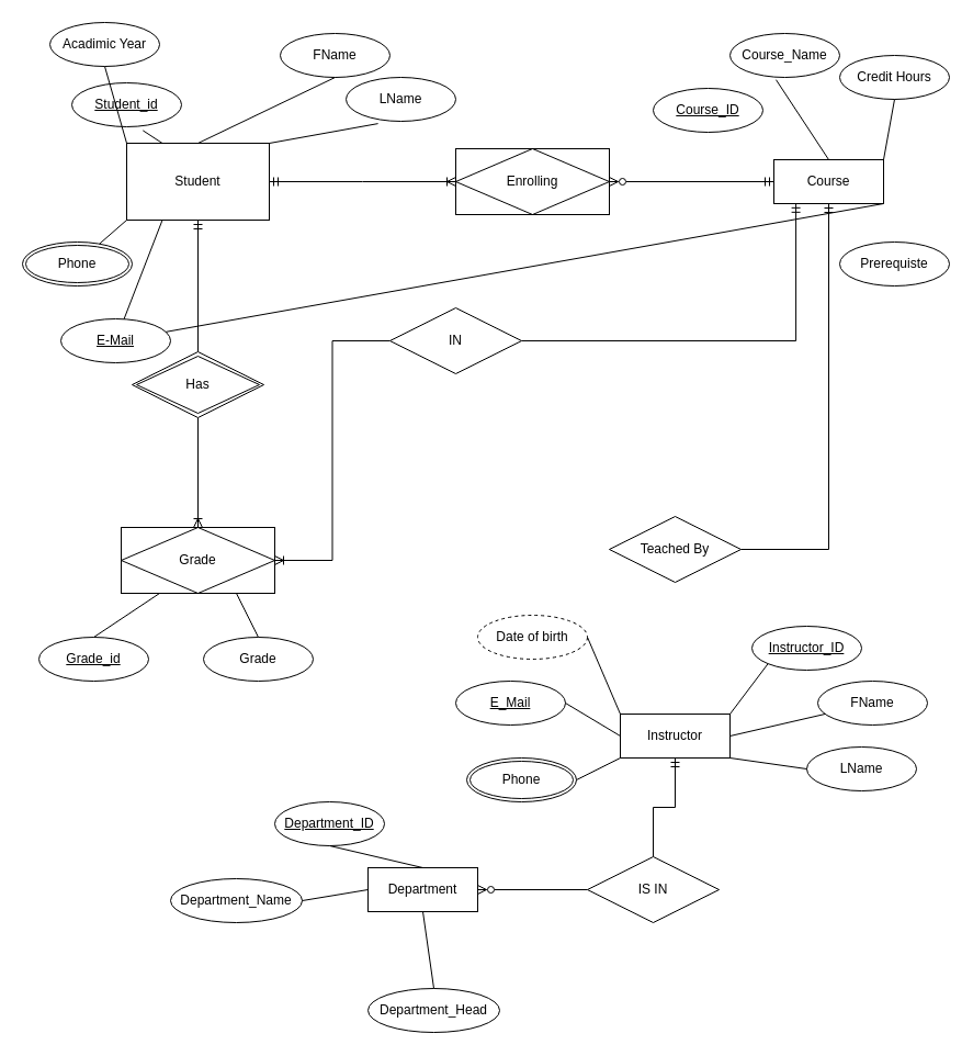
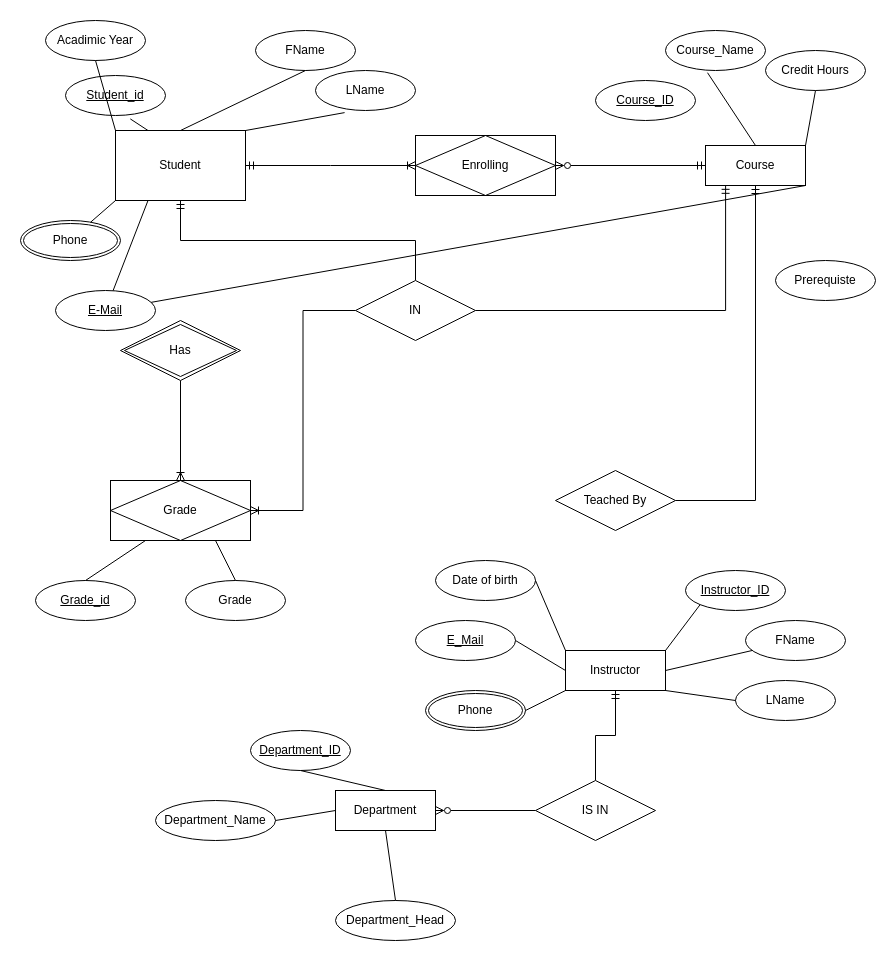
  <mxCell id="0" />
  <mxCell id="1" parent="0" />
- <mxCell id="2" style="edgeStyle=orthogonalEdgeStyle;rounded=0;orthogonalLoop=1;jettySize=auto;html=1;exitX=0.5;exitY=1;exitDx=0;exitDy=0;endArrow=none;endFill=0;startArrow=ERmandOne;startFill=0;" parent="1" source="3" target="28" edge="1"><mxGeometry relative="1" as="geometry" /></mxCell>
+ <mxCell id="2" style="edgeStyle=orthogonalEdgeStyle;rounded=0;orthogonalLoop=1;jettySize=auto;html=1;exitX=0.5;exitY=1;exitDx=0;exitDy=0;endArrow=none;endFill=0;startArrow=ERmandOne;startFill=0;" parent="1" source="3" target="36" edge="1"><mxGeometry relative="1" as="geometry" /></mxCell>
  <mxCell id="3" value="Student" style="whiteSpace=wrap;html=1;align=center;" parent="1" vertex="1"><mxGeometry x="115" y="130" width="130" height="70" as="geometry" /></mxCell>
  <mxCell id="4" value="Student_id" style="ellipse;whiteSpace=wrap;html=1;align=center;fontStyle=4;" parent="1" vertex="1"><mxGeometry x="65" y="75" width="100" height="40" as="geometry" /></mxCell>
  <mxCell id="5" value="Acadimic Year" style="ellipse;whiteSpace=wrap;html=1;align=center;" parent="1" vertex="1"><mxGeometry x="45" y="20" width="100" height="40" as="geometry" /></mxCell>
  <mxCell id="6" value="LName" style="ellipse;whiteSpace=wrap;html=1;align=center;" parent="1" vertex="1"><mxGeometry x="315" y="70" width="100" height="40" as="geometry" /></mxCell>
  <mxCell id="7" value="FName" style="ellipse;whiteSpace=wrap;html=1;align=center;" parent="1" vertex="1"><mxGeometry x="255" y="30" width="100" height="40" as="geometry" /></mxCell>
  <mxCell id="8" value="E-Mail" style="ellipse;whiteSpace=wrap;html=1;align=center;fontStyle=4;" parent="1" vertex="1"><mxGeometry x="55" y="290" width="100" height="40" as="geometry" /></mxCell>
  <mxCell id="9" value="Phone" style="ellipse;shape=doubleEllipse;margin=3;whiteSpace=wrap;html=1;align=center;" parent="1" vertex="1"><mxGeometry x="20" y="220" width="100" height="40" as="geometry" /></mxCell>
  <mxCell id="10" style="edgeStyle=orthogonalEdgeStyle;rounded=0;orthogonalLoop=1;jettySize=auto;html=1;exitX=1;exitY=0.5;exitDx=0;exitDy=0;startArrow=ERzeroToMany;startFill=0;endArrow=ERmandOne;endFill=0;" parent="1" source="11" target="19" edge="1"><mxGeometry relative="1" as="geometry" /></mxCell>
  <mxCell id="11" value="Enrolling" style="shape=associativeEntity;whiteSpace=wrap;html=1;align=center;" parent="1" vertex="1"><mxGeometry x="415" y="135" width="140" height="60" as="geometry" /></mxCell>
  <mxCell id="12" style="edgeStyle=orthogonalEdgeStyle;rounded=0;orthogonalLoop=1;jettySize=auto;html=1;endArrow=ERoneToMany;endFill=0;startArrow=ERmandOne;startFill=0;" parent="1" source="3" edge="1"><mxGeometry relative="1" as="geometry"><mxPoint x="415" y="165" as="targetPoint" /></mxGeometry></mxCell>
  <mxCell id="13" value="" style="endArrow=none;html=1;rounded=0;entryX=0;entryY=1;entryDx=0;entryDy=0;" parent="1" source="9" target="3" edge="1"><mxGeometry relative="1" as="geometry"><mxPoint x="355" y="250" as="sourcePoint" /><mxPoint x="515" y="250" as="targetPoint" /></mxGeometry></mxCell>
  <mxCell id="14" value="" style="endArrow=none;html=1;rounded=0;entryX=0.291;entryY=1.053;entryDx=0;entryDy=0;exitX=1;exitY=0;exitDx=0;exitDy=0;entryPerimeter=0;" parent="1" source="3" target="6" edge="1"><mxGeometry relative="1" as="geometry"><mxPoint x="225" y="100" as="sourcePoint" /><mxPoint x="385" y="100" as="targetPoint" /></mxGeometry></mxCell>
  <mxCell id="15" value="" style="endArrow=none;html=1;rounded=0;exitX=0.5;exitY=1;exitDx=0;exitDy=0;entryX=0.5;entryY=0;entryDx=0;entryDy=0;" parent="1" source="7" target="3" edge="1"><mxGeometry relative="1" as="geometry"><mxPoint x="145" y="100" as="sourcePoint" /><mxPoint x="305" y="100" as="targetPoint" /></mxGeometry></mxCell>
  <mxCell id="16" value="" style="endArrow=none;html=1;rounded=0;exitX=0.648;exitY=1.085;exitDx=0;exitDy=0;exitPerimeter=0;entryX=0.25;entryY=0;entryDx=0;entryDy=0;" parent="1" source="4" target="3" edge="1"><mxGeometry relative="1" as="geometry"><mxPoint x="100" y="110" as="sourcePoint" /><mxPoint x="260" y="110" as="targetPoint" /></mxGeometry></mxCell>
  <mxCell id="17" value="" style="endArrow=none;html=1;rounded=0;entryX=0.25;entryY=1;entryDx=0;entryDy=0;" parent="1" source="8" target="3" edge="1"><mxGeometry relative="1" as="geometry"><mxPoint x="95" y="189.5" as="sourcePoint" /><mxPoint x="255" y="189.5" as="targetPoint" /></mxGeometry></mxCell>
  <mxCell id="18" value="" style="endArrow=none;html=1;rounded=0;exitX=0.5;exitY=1;exitDx=0;exitDy=0;entryX=0;entryY=0;entryDx=0;entryDy=0;" parent="1" source="5" target="3" edge="1"><mxGeometry relative="1" as="geometry"><mxPoint x="65" y="110" as="sourcePoint" /><mxPoint x="225" y="110" as="targetPoint" /></mxGeometry></mxCell>
  <mxCell id="19" value="Course" style="whiteSpace=wrap;html=1;align=center;" parent="1" vertex="1"><mxGeometry x="705" y="145" width="100" height="40" as="geometry" /></mxCell>
  <mxCell id="20" value="Course_ID" style="ellipse;whiteSpace=wrap;html=1;align=center;fontStyle=4;" parent="1" vertex="1"><mxGeometry x="595" y="80" width="100" height="40" as="geometry" /></mxCell>
- <mxCell id="21" value="Prerequiste" style="ellipse;whiteSpace=wrap;html=1;align=center;" parent="1" vertex="1"><mxGeometry x="765" y="220" width="100" height="40" as="geometry" /></mxCell>
+ <mxCell id="21" value="Prerequiste" style="ellipse;whiteSpace=wrap;html=1;align=center;" parent="1" vertex="1"><mxGeometry x="775" y="260" width="100" height="40" as="geometry" /></mxCell>
  <mxCell id="22" value="Course_Name" style="ellipse;whiteSpace=wrap;html=1;align=center;" parent="1" vertex="1"><mxGeometry x="665" y="30" width="100" height="40" as="geometry" /></mxCell>
  <mxCell id="23" value="Credit Hours" style="ellipse;whiteSpace=wrap;html=1;align=center;" parent="1" vertex="1"><mxGeometry x="765" y="50" width="100" height="40" as="geometry" /></mxCell>
  <mxCell id="24" value="" style="endArrow=none;html=1;rounded=0;exitX=1;exitY=1;exitDx=0;exitDy=0;" parent="1" source="19" target="8" edge="1"><mxGeometry relative="1" as="geometry"><mxPoint x="755" y="220" as="sourcePoint" /><mxPoint x="895" y="220" as="targetPoint" /></mxGeometry></mxCell>
  <mxCell id="25" value="" style="endArrow=none;html=1;rounded=0;entryX=0.42;entryY=1.055;entryDx=0;entryDy=0;entryPerimeter=0;exitX=0.5;exitY=0;exitDx=0;exitDy=0;" parent="1" source="19" target="22" edge="1"><mxGeometry relative="1" as="geometry"><mxPoint x="505" y="340" as="sourcePoint" /><mxPoint x="665" y="340" as="targetPoint" /></mxGeometry></mxCell>
  <mxCell id="26" value="" style="endArrow=none;html=1;rounded=0;exitX=0.5;exitY=1;exitDx=0;exitDy=0;entryX=1;entryY=0;entryDx=0;entryDy=0;" parent="1" source="23" target="19" edge="1"><mxGeometry relative="1" as="geometry"><mxPoint x="355" y="250" as="sourcePoint" /><mxPoint x="515" y="250" as="targetPoint" /></mxGeometry></mxCell>
  <mxCell id="27" style="edgeStyle=orthogonalEdgeStyle;rounded=0;orthogonalLoop=1;jettySize=auto;html=1;endArrow=ERoneToMany;endFill=0;" parent="1" source="28" target="30" edge="1"><mxGeometry relative="1" as="geometry" /></mxCell>
  <mxCell id="28" value="Has" style="shape=rhombus;double=1;perimeter=rhombusPerimeter;whiteSpace=wrap;html=1;align=center;" parent="1" vertex="1"><mxGeometry x="120" y="320" width="120" height="60" as="geometry" /></mxCell>
  <mxCell id="29" style="edgeStyle=orthogonalEdgeStyle;rounded=0;orthogonalLoop=1;jettySize=auto;html=1;entryX=0;entryY=0.5;entryDx=0;entryDy=0;startArrow=ERoneToMany;startFill=0;endArrow=none;endFill=0;" parent="1" source="30" target="36" edge="1"><mxGeometry relative="1" as="geometry" /></mxCell>
  <mxCell id="30" value="Grade" style="shape=associativeEntity;whiteSpace=wrap;html=1;align=center;" parent="1" vertex="1"><mxGeometry x="110" y="480" width="140" height="60" as="geometry" /></mxCell>
  <mxCell id="31" value="Grade" style="ellipse;whiteSpace=wrap;html=1;align=center;" parent="1" vertex="1"><mxGeometry x="185" y="580" width="100" height="40" as="geometry" /></mxCell>
  <mxCell id="32" value="Grade_id" style="ellipse;whiteSpace=wrap;html=1;align=center;fontStyle=4;" parent="1" vertex="1"><mxGeometry x="35" y="580" width="100" height="40" as="geometry" /></mxCell>
  <mxCell id="33" value="" style="endArrow=none;html=1;rounded=0;entryX=0.5;entryY=0;entryDx=0;entryDy=0;exitX=0.25;exitY=1;exitDx=0;exitDy=0;" parent="1" source="30" target="32" edge="1"><mxGeometry relative="1" as="geometry"><mxPoint x="355" y="450" as="sourcePoint" /><mxPoint x="515" y="450" as="targetPoint" /></mxGeometry></mxCell>
  <mxCell id="34" value="" style="endArrow=none;html=1;rounded=0;exitX=0.5;exitY=0;exitDx=0;exitDy=0;entryX=0.75;entryY=1;entryDx=0;entryDy=0;" parent="1" source="31" target="30" edge="1"><mxGeometry relative="1" as="geometry"><mxPoint x="355" y="450" as="sourcePoint" /><mxPoint x="515" y="450" as="targetPoint" /></mxGeometry></mxCell>
  <mxCell id="35" style="edgeStyle=orthogonalEdgeStyle;rounded=0;orthogonalLoop=1;jettySize=auto;html=1;exitX=1;exitY=0.5;exitDx=0;exitDy=0;endArrow=ERmandOne;endFill=0;startArrow=none;startFill=0;entryX=0.201;entryY=0.996;entryDx=0;entryDy=0;entryPerimeter=0;" parent="1" source="36" target="19" edge="1"><mxGeometry relative="1" as="geometry"><mxPoint x="725" y="190" as="targetPoint" /></mxGeometry></mxCell>
  <mxCell id="36" value="IN" style="shape=rhombus;perimeter=rhombusPerimeter;whiteSpace=wrap;html=1;align=center;rotation=0;" parent="1" vertex="1"><mxGeometry x="355" y="280" width="120" height="60" as="geometry" /></mxCell>
  <mxCell id="37" style="edgeStyle=orthogonalEdgeStyle;rounded=0;orthogonalLoop=1;jettySize=auto;html=1;endArrow=ERmandOne;endFill=0;" parent="1" source="38" target="19" edge="1"><mxGeometry relative="1" as="geometry" /></mxCell>
  <mxCell id="38" value="Teached By" style="shape=rhombus;perimeter=rhombusPerimeter;whiteSpace=wrap;html=1;align=center;" parent="1" vertex="1"><mxGeometry x="555" y="470" width="120" height="60" as="geometry" /></mxCell>
  <mxCell id="39" value="Instructor" style="whiteSpace=wrap;html=1;align=center;" parent="1" vertex="1"><mxGeometry x="565" y="650" width="100" height="40" as="geometry" /></mxCell>
- <mxCell id="40" value="Date of birth" style="ellipse;whiteSpace=wrap;html=1;align=center;dashed=1;" parent="1" vertex="1"><mxGeometry x="435" y="560" width="100" height="40" as="geometry" /></mxCell>
+ <mxCell id="40" value="Date of birth" style="ellipse;whiteSpace=wrap;html=1;align=center;" parent="1" vertex="1"><mxGeometry x="435" y="560" width="100" height="40" as="geometry" /></mxCell>
  <mxCell id="41" value="LName" style="ellipse;whiteSpace=wrap;html=1;align=center;" parent="1" vertex="1"><mxGeometry x="735" y="680" width="100" height="40" as="geometry" /></mxCell>
  <mxCell id="42" value="FName" style="ellipse;whiteSpace=wrap;html=1;align=center;" parent="1" vertex="1"><mxGeometry x="745" y="620" width="100" height="40" as="geometry" /></mxCell>
  <mxCell id="43" value="E_Mail" style="ellipse;whiteSpace=wrap;html=1;align=center;fontStyle=4;" parent="1" vertex="1"><mxGeometry x="415" y="620" width="100" height="40" as="geometry" /></mxCell>
  <mxCell id="44" value="Instructor_ID" style="ellipse;whiteSpace=wrap;html=1;align=center;fontStyle=4;" parent="1" vertex="1"><mxGeometry x="685" y="570" width="100" height="40" as="geometry" /></mxCell>
  <mxCell id="45" value="Phone" style="ellipse;shape=doubleEllipse;margin=3;whiteSpace=wrap;html=1;align=center;" parent="1" vertex="1"><mxGeometry x="425" y="690" width="100" height="40" as="geometry" /></mxCell>
  <mxCell id="46" value="" style="endArrow=none;html=1;rounded=0;entryX=0;entryY=0.5;entryDx=0;entryDy=0;exitX=1;exitY=1;exitDx=0;exitDy=0;" parent="1" source="39" target="41" edge="1"><mxGeometry relative="1" as="geometry"><mxPoint x="525" y="760" as="sourcePoint" /><mxPoint x="685" y="760" as="targetPoint" /></mxGeometry></mxCell>
  <mxCell id="47" value="" style="endArrow=none;html=1;rounded=0;exitX=1;exitY=0.5;exitDx=0;exitDy=0;" parent="1" source="39" target="42" edge="1"><mxGeometry relative="1" as="geometry"><mxPoint x="585" y="639.5" as="sourcePoint" /><mxPoint x="745" y="639.5" as="targetPoint" /></mxGeometry></mxCell>
  <mxCell id="48" value="" style="endArrow=none;html=1;rounded=0;exitX=0;exitY=1;exitDx=0;exitDy=0;entryX=1;entryY=0;entryDx=0;entryDy=0;" parent="1" source="44" target="39" edge="1"><mxGeometry relative="1" as="geometry"><mxPoint x="575" y="560" as="sourcePoint" /><mxPoint x="735" y="560" as="targetPoint" /></mxGeometry></mxCell>
  <mxCell id="49" value="" style="endArrow=none;html=1;rounded=0;exitX=1;exitY=0.5;exitDx=0;exitDy=0;entryX=0;entryY=1;entryDx=0;entryDy=0;" parent="1" source="45" target="39" edge="1"><mxGeometry relative="1" as="geometry"><mxPoint x="575" y="560" as="sourcePoint" /><mxPoint x="735" y="560" as="targetPoint" /></mxGeometry></mxCell>
  <mxCell id="50" value="" style="endArrow=none;html=1;rounded=0;exitX=1;exitY=0.5;exitDx=0;exitDy=0;entryX=0;entryY=0.5;entryDx=0;entryDy=0;" parent="1" source="43" target="39" edge="1"><mxGeometry relative="1" as="geometry"><mxPoint x="575" y="560" as="sourcePoint" /><mxPoint x="735" y="560" as="targetPoint" /></mxGeometry></mxCell>
  <mxCell id="51" value="" style="endArrow=none;html=1;rounded=0;entryX=1;entryY=0.5;entryDx=0;entryDy=0;exitX=0;exitY=0;exitDx=0;exitDy=0;" parent="1" source="39" target="40" edge="1"><mxGeometry relative="1" as="geometry"><mxPoint x="575" y="560" as="sourcePoint" /><mxPoint x="735" y="560" as="targetPoint" /></mxGeometry></mxCell>
  <mxCell id="52" style="edgeStyle=orthogonalEdgeStyle;rounded=0;orthogonalLoop=1;jettySize=auto;html=1;entryX=0.5;entryY=1;entryDx=0;entryDy=0;endArrow=ERmandOne;endFill=0;" parent="1" source="54" target="39" edge="1"><mxGeometry relative="1" as="geometry" /></mxCell>
  <mxCell id="53" style="edgeStyle=orthogonalEdgeStyle;rounded=0;orthogonalLoop=1;jettySize=auto;html=1;endArrow=ERzeroToMany;endFill=0;" parent="1" source="54" target="55" edge="1"><mxGeometry relative="1" as="geometry" /></mxCell>
  <mxCell id="54" value="IS IN" style="shape=rhombus;perimeter=rhombusPerimeter;whiteSpace=wrap;html=1;align=center;" parent="1" vertex="1"><mxGeometry x="535" y="780" width="120" height="60" as="geometry" /></mxCell>
  <mxCell id="55" value="Department" style="whiteSpace=wrap;html=1;align=center;" parent="1" vertex="1"><mxGeometry x="335" y="790" width="100" height="40" as="geometry" /></mxCell>
  <mxCell id="56" value="Department_Head" style="ellipse;whiteSpace=wrap;html=1;align=center;" parent="1" vertex="1"><mxGeometry x="335" y="900" width="120" height="40" as="geometry" /></mxCell>
  <mxCell id="57" value="Department_Name" style="ellipse;whiteSpace=wrap;html=1;align=center;" parent="1" vertex="1"><mxGeometry x="155" y="800" width="120" height="40" as="geometry" /></mxCell>
  <mxCell id="58" value="Department_ID" style="ellipse;whiteSpace=wrap;html=1;align=center;fontStyle=4;" parent="1" vertex="1"><mxGeometry x="250" y="730" width="100" height="40" as="geometry" /></mxCell>
  <mxCell id="59" value="" style="endArrow=none;html=1;rounded=0;entryX=1;entryY=0.5;entryDx=0;entryDy=0;exitX=0;exitY=0.5;exitDx=0;exitDy=0;" parent="1" source="55" target="57" edge="1"><mxGeometry relative="1" as="geometry"><mxPoint x="265" y="660" as="sourcePoint" /><mxPoint x="265" y="810" as="targetPoint" /></mxGeometry></mxCell>
  <mxCell id="60" value="" style="endArrow=none;html=1;rounded=0;entryX=0.5;entryY=0;entryDx=0;entryDy=0;exitX=0.5;exitY=1;exitDx=0;exitDy=0;" parent="1" source="55" target="56" edge="1"><mxGeometry relative="1" as="geometry"><mxPoint x="265" y="660" as="sourcePoint" /><mxPoint x="425" y="660" as="targetPoint" /></mxGeometry></mxCell>
  <mxCell id="61" value="" style="endArrow=none;html=1;rounded=0;entryX=0.5;entryY=0;entryDx=0;entryDy=0;exitX=0.5;exitY=1;exitDx=0;exitDy=0;" parent="1" source="58" target="55" edge="1"><mxGeometry relative="1" as="geometry"><mxPoint x="265" y="660" as="sourcePoint" /><mxPoint x="425" y="660" as="targetPoint" /></mxGeometry></mxCell>
